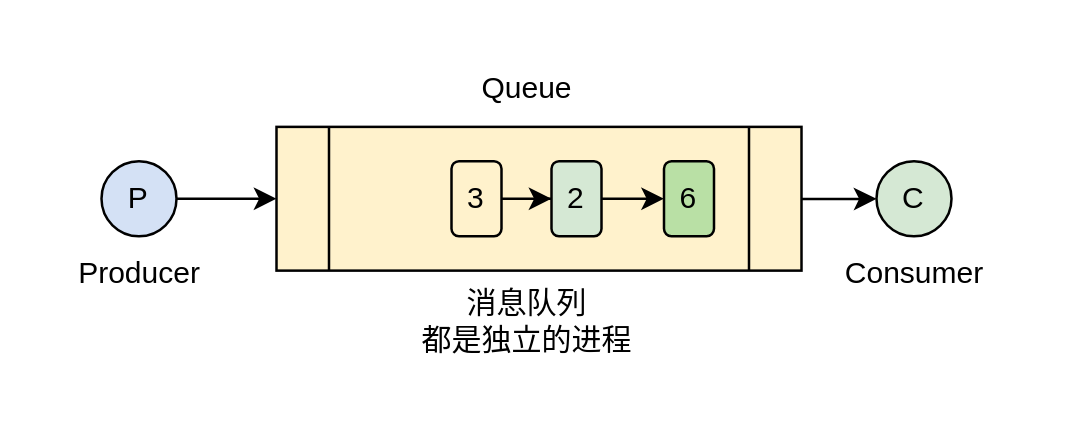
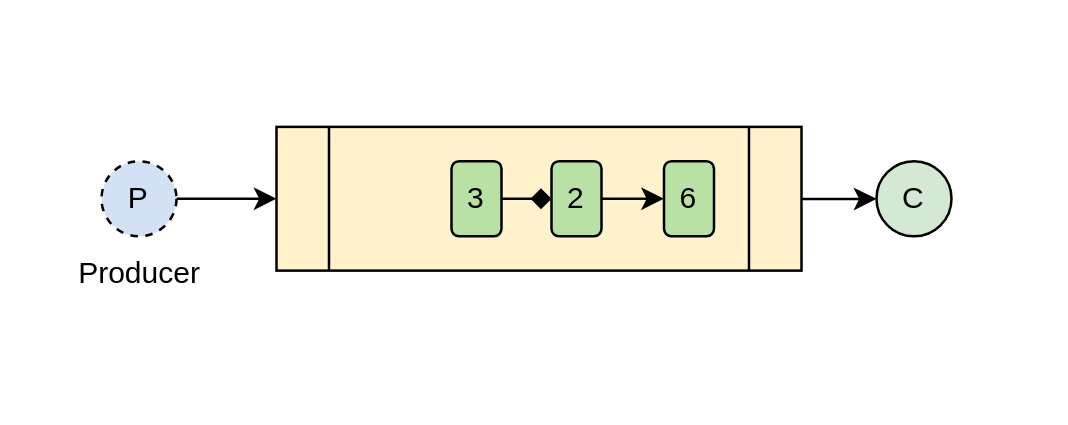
  <mxCell id="0" />
  <mxCell id="1" parent="0" />
  <mxCell id="2" style="edgeStyle=orthogonalEdgeStyle;rounded=0;orthogonalLoop=1;jettySize=auto;html=1;entryX=0;entryY=0.5;entryDx=0;entryDy=0;" edge="1" parent="1" source="3" target="5"><mxGeometry relative="1" as="geometry" /></mxCell>
- <mxCell id="3" value="P" style="ellipse;whiteSpace=wrap;html=1;aspect=fixed;fillColor=#D4E1F5;" vertex="1" parent="1"><mxGeometry x="40" y="64" width="30" height="30" as="geometry" /></mxCell>
+ <mxCell id="3" value="P" style="ellipse;whiteSpace=wrap;html=1;aspect=fixed;fillColor=#D4E1F5;dashed=1;" vertex="1" parent="1"><mxGeometry x="40" y="64" width="30" height="30" as="geometry" /></mxCell>
  <mxCell id="4" style="edgeStyle=orthogonalEdgeStyle;rounded=0;orthogonalLoop=1;jettySize=auto;html=1;" edge="1" parent="1" source="5" target="6"><mxGeometry relative="1" as="geometry" /></mxCell>
  <mxCell id="5" value="" style="shape=process;whiteSpace=wrap;html=1;backgroundOutline=1;fillColor=#FFF2CC;" vertex="1" parent="1"><mxGeometry x="110" y="50.25" width="210" height="57.5" as="geometry" /></mxCell>
  <mxCell id="6" value="C" style="ellipse;whiteSpace=wrap;html=1;aspect=fixed;fillColor=#D5E8D4;" vertex="1" parent="1"><mxGeometry x="350" y="64" width="30" height="30" as="geometry" /></mxCell>
- <mxCell id="7" value="消息队列&lt;br&gt;都是独立的进程" style="text;html=1;align=center;verticalAlign=middle;resizable=0;points=[];autosize=1;strokeColor=none;fillColor=none;" vertex="1" parent="1"><mxGeometry x="155" y="107.75" width="110" height="40" as="geometry" /></mxCell>
- <mxCell id="8" style="edgeStyle=orthogonalEdgeStyle;rounded=0;orthogonalLoop=1;jettySize=auto;html=1;" edge="1" parent="1" source="9" target="11"><mxGeometry relative="1" as="geometry" /></mxCell>
- <mxCell id="9" value="3" style="rounded=1;whiteSpace=wrap;html=1;fillColor=#fff2cc;" vertex="1" parent="1"><mxGeometry x="180" y="64" width="20" height="30" as="geometry" /></mxCell>
+ <mxCell id="8" style="edgeStyle=orthogonalEdgeStyle;rounded=0;orthogonalLoop=1;jettySize=auto;html=1;endArrow=diamond;" edge="1" parent="1" source="9" target="11"><mxGeometry relative="1" as="geometry" /></mxCell>
+ <mxCell id="9" value="3" style="rounded=1;whiteSpace=wrap;html=1;fillColor=#B9E0A5;" vertex="1" parent="1"><mxGeometry x="180" y="64" width="20" height="30" as="geometry" /></mxCell>
  <mxCell id="10" style="edgeStyle=orthogonalEdgeStyle;rounded=0;orthogonalLoop=1;jettySize=auto;html=1;" edge="1" parent="1"><mxGeometry relative="1" as="geometry"><mxPoint x="235" y="79" as="sourcePoint" /><mxPoint x="265" y="79" as="targetPoint" /></mxGeometry></mxCell>
- <mxCell id="11" value="2" style="rounded=1;whiteSpace=wrap;html=1;fillColor=#d5e8d4;" vertex="1" parent="1"><mxGeometry x="220" y="64" width="20" height="30" as="geometry" /></mxCell>
+ <mxCell id="11" value="2" style="rounded=1;whiteSpace=wrap;html=1;fillColor=#B9E0A5;" vertex="1" parent="1"><mxGeometry x="220" y="64" width="20" height="30" as="geometry" /></mxCell>
  <mxCell id="12" value="6" style="rounded=1;whiteSpace=wrap;html=1;fillColor=#B9E0A5;" vertex="1" parent="1"><mxGeometry x="265" y="64" width="20" height="30" as="geometry" /></mxCell>
- <mxCell id="13" value="Queue" style="text;html=1;align=center;verticalAlign=middle;resizable=0;points=[];autosize=1;strokeColor=none;fillColor=none;" vertex="1" parent="1"><mxGeometry x="180" y="20.25" width="60" height="30" as="geometry" /></mxCell>
  <mxCell id="14" value="Producer" style="text;html=1;align=center;verticalAlign=middle;resizable=0;points=[];autosize=1;strokeColor=none;fillColor=none;" vertex="1" parent="1"><mxGeometry x="20" y="94" width="70" height="30" as="geometry" /></mxCell>
- <mxCell id="15" value="Consumer" style="text;html=1;align=center;verticalAlign=middle;resizable=0;points=[];autosize=1;strokeColor=none;fillColor=none;" vertex="1" parent="1"><mxGeometry x="325" y="94" width="80" height="30" as="geometry" /></mxCell>
